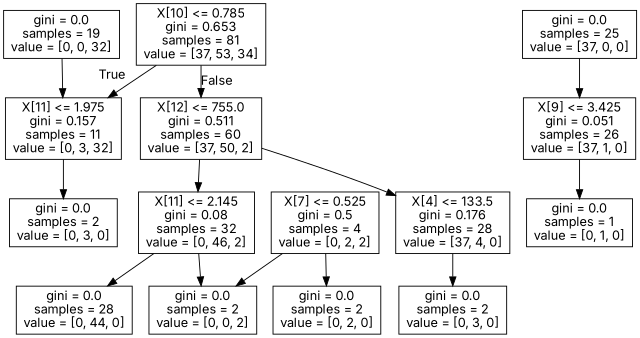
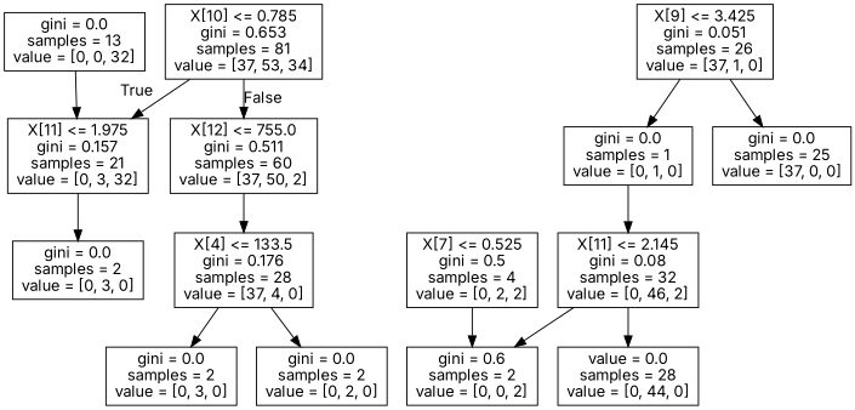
  digraph {
    fontname=Inter
    node [fontname=Inter shape=box]
    edge [fontname=Inter]
    n1 [label="X[10] <= 0.785\ngini = 0.653\nsamples = 81\nvalue = [37, 53, 34]"]
-   n2 [label="X[11] <= 1.975\ngini = 0.157\nsamples = 11\nvalue = [0, 3, 32]"]
+   n2 [label="X[11] <= 1.975\ngini = 0.157\nsamples = 21\nvalue = [0, 3, 32]"]
    n3 [label="X[12] <= 755.0\ngini = 0.511\nsamples = 60\nvalue = [37, 50, 2]"]
    n4 [label="gini = 0.0\nsamples = 2\nvalue = [0, 3, 0]"]
    n5 [label="X[11] <= 2.145\ngini = 0.08\nsamples = 32\nvalue = [0, 46, 2]"]
    n6 [label="X[4] <= 133.5\ngini = 0.176\nsamples = 28\nvalue = [37, 4, 0]"]
-   n7 [label="gini = 0.0\nsamples = 19\nvalue = [0, 0, 32]"]
-   n8 [label="gini = 0.0\nsamples = 28\nvalue = [0, 44, 0]"]
-   n9 [label="gini = 0.0\nsamples = 2\nvalue = [0, 0, 2]"]
+   n7 [label="gini = 0.0\nsamples = 13\nvalue = [0, 0, 32]"]
+   n8 [label="value = 0.0\nsamples = 28\nvalue = [0, 44, 0]"]
+   n9 [label="gini = 0.6\nsamples = 2\nvalue = [0, 0, 2]"]
    n10 [label="gini = 0.0\nsamples = 2\nvalue = [0, 3, 0]"]
    n11 [label="X[7] <= 0.525\ngini = 0.5\nsamples = 4\nvalue = [0, 2, 2]"]
    n12 [label="gini = 0.0\nsamples = 2\nvalue = [0, 2, 0]"]
    n13 [label="X[9] <= 3.425\ngini = 0.051\nsamples = 26\nvalue = [37, 1, 0]"]
    n14 [label="gini = 0.0\nsamples = 1\nvalue = [0, 1, 0]"]
    n15 [label="gini = 0.0\nsamples = 25\nvalue = [37, 0, 0]"]
    n1 -> n2 [headlabel=True labelangle=45 labeldistance=2.5]
    n1 -> n3 [headlabel=False labelangle=-45 labeldistance=2.5]
    n2 -> n4
-   n3 -> n5
+   n14 -> n5
    n3 -> n6
    n5 -> n8
    n5 -> n9
    n6 -> n10
    n7 -> n2
    n11 -> n9
-   n11 -> n12
+   n6 -> n12
    n13 -> n14
-   n15 -> n13
+   n13 -> n15
  }
